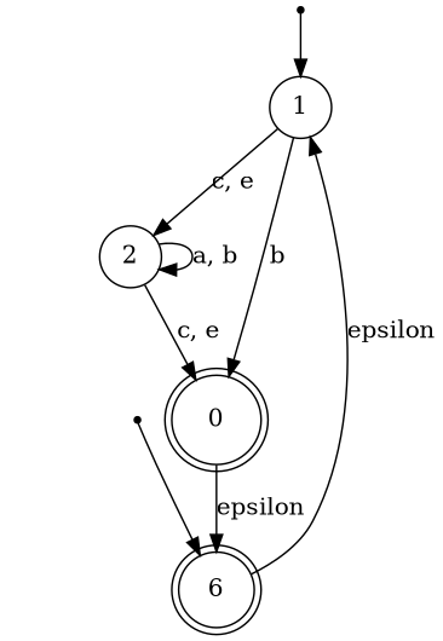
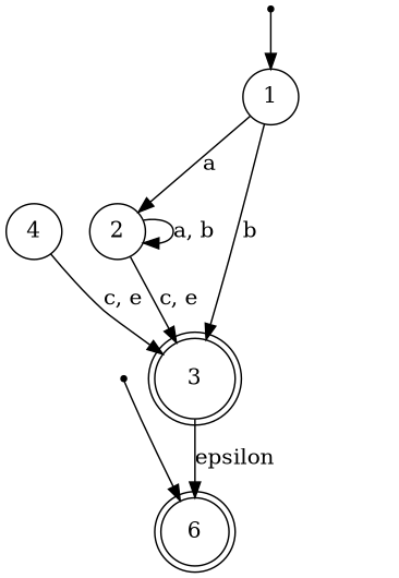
  digraph {
    rankdir=TB
    node [shape=circle]
    edge [shape=circle]
    1
    2
-   3 [shape=doublecircle label=0]
+   3 [shape=doublecircle]
+   4
    __1__ [shape=point]
    n6 [label=6 shape=doublecircle]
    __5__ [shape=point]
-   1 -> 2 [label="c, e"]
+   1 -> 2 [label=a]
    1 -> 3 [label=b]
    2 -> 2 [label="a, b"]
    2 -> 3 [label="c, e"]
    3 -> n6 [label=epsilon]
+   4 -> 3 [label="c, e"]
    __1__ -> 1 [shape=""]
-   n6 -> 1 [label=epsilon]
    __5__ -> n6 [shape=""]
  }
